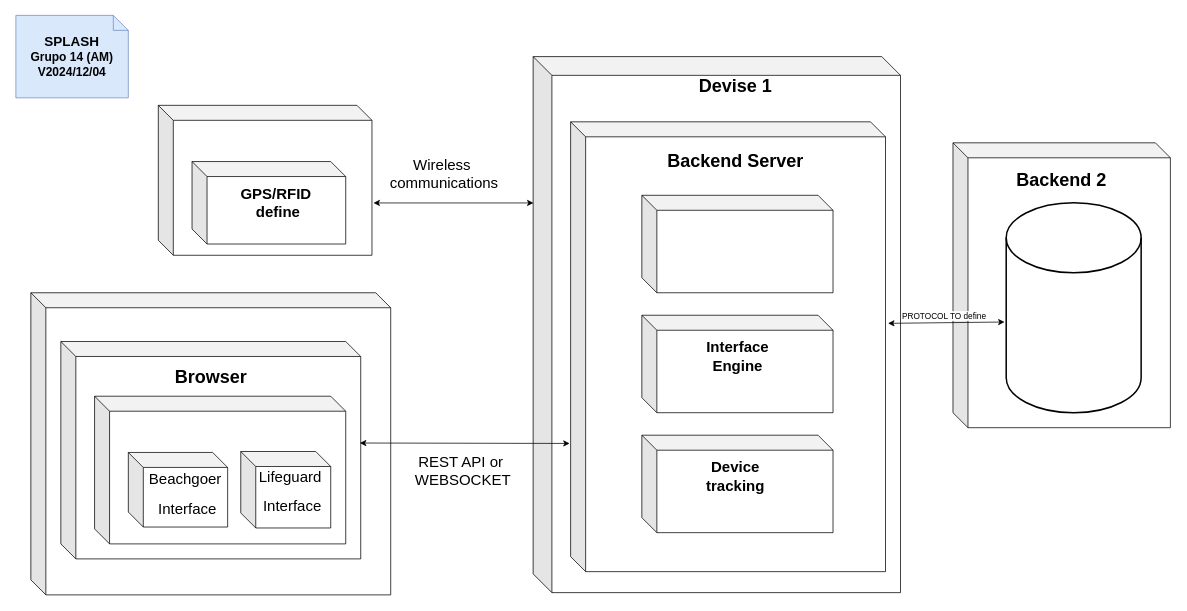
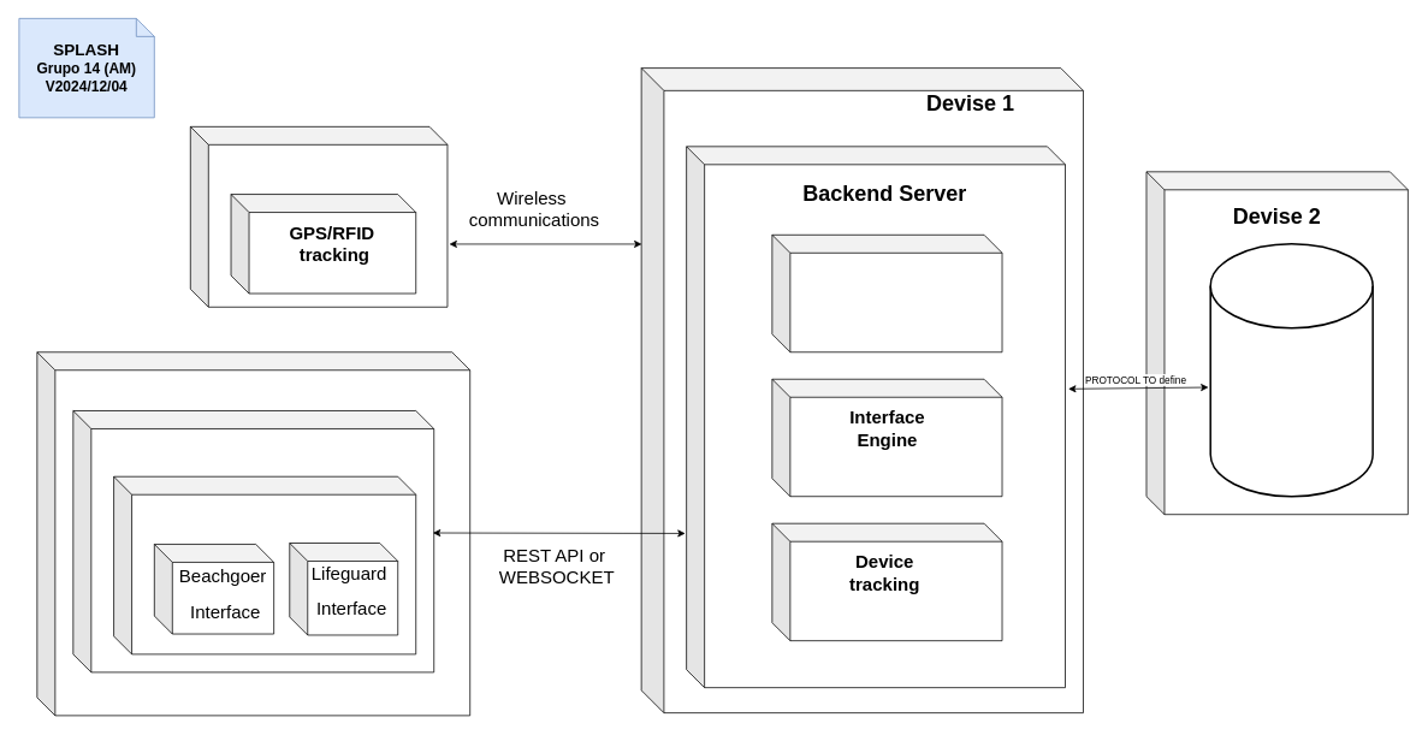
  <mxCell id="0" />
  <mxCell id="1" parent="0" />
  <mxCell id="2" value="&lt;b&gt;&lt;font style=&quot;font-size: 18px;&quot;&gt;SPLASH&lt;/font&gt;&lt;/b&gt;&lt;div&gt;&lt;b&gt;&lt;font size=&quot;3&quot;&gt;Grupo 14 (AM)&lt;/font&gt;&lt;/b&gt;&lt;/div&gt;&lt;div&gt;&lt;b&gt;&lt;font size=&quot;3&quot;&gt;V2024/12/04&lt;/font&gt;&lt;/b&gt;&lt;/div&gt;" style="shape=note;size=20;whiteSpace=wrap;html=1;fillColor=#dae8fc;strokeColor=#6c8ebf;" vertex="1" parent="1"><mxGeometry x="20" y="20" width="150" height="110" as="geometry" /></mxCell>
  <mxCell id="3" value="&lt;h3 style=&quot;margin-top: -85px; margin-bottom: 0px; padding-top: 0px;&quot;&gt;&lt;br&gt;&lt;/h3&gt;" style="shape=cube;whiteSpace=wrap;html=1;boundedLbl=1;backgroundOutline=1;darkOpacity=0.05;darkOpacity2=0.1;align=center;" vertex="1" parent="1"><mxGeometry x="40" y="390" width="480" height="403" as="geometry" /></mxCell>
  <mxCell id="4" value="&lt;h3 style=&quot;margin-top: -85px; margin-bottom: 0px; padding-top: 0px;&quot;&gt;&lt;br&gt;&lt;/h3&gt;" style="shape=cube;whiteSpace=wrap;html=1;boundedLbl=1;backgroundOutline=1;darkOpacity=0.05;darkOpacity2=0.1;align=center;" vertex="1" parent="1"><mxGeometry x="80" y="455" width="400" height="290" as="geometry" /></mxCell>
  <mxCell id="5" value="&lt;h3 style=&quot;margin-top: -85px; margin-bottom: 0px; padding-top: 0px;&quot;&gt;&lt;br&gt;&lt;/h3&gt;" style="shape=cube;whiteSpace=wrap;html=1;boundedLbl=1;backgroundOutline=1;darkOpacity=0.05;darkOpacity2=0.1;align=center;" vertex="1" parent="1"><mxGeometry x="210" y="140" width="285" height="200" as="geometry" /></mxCell>
  <mxCell id="6" value="&lt;h3 style=&quot;margin-top: -85px; margin-bottom: 0px; padding-top: 0px;&quot;&gt;&lt;br&gt;&lt;/h3&gt;" style="shape=cube;whiteSpace=wrap;html=1;boundedLbl=1;backgroundOutline=1;darkOpacity=0.05;darkOpacity2=0.1;align=center;size=25;" vertex="1" parent="1"><mxGeometry x="710" y="75" width="490" height="715" as="geometry" /></mxCell>
  <mxCell id="7" value="&lt;h3 style=&quot;margin-top: -85px; margin-bottom: 0px; padding-top: 0px;&quot;&gt;&lt;br&gt;&lt;/h3&gt;" style="shape=cube;whiteSpace=wrap;html=1;boundedLbl=1;backgroundOutline=1;darkOpacity=0.05;darkOpacity2=0.1;align=center;" vertex="1" parent="1"><mxGeometry x="760" y="162" width="420" height="600" as="geometry" /></mxCell>
- <mxCell id="8" value="&lt;h1 style=&quot;margin-top: 0px; margin-bottom: 0px; padding-top: 0px;&quot;&gt;Browser&lt;/h1&gt;" style="text;html=1;align=center;verticalAlign=middle;whiteSpace=wrap;rounded=0;" vertex="1" parent="1"><mxGeometry x="182.5" y="488" width="195" height="30" as="geometry" /></mxCell>
  <mxCell id="9" value="&lt;h1 style=&quot;margin-top: 0px; margin-bottom: 0px; padding-top: 0px;&quot;&gt;Backend Server&lt;/h1&gt;" style="text;html=1;align=center;verticalAlign=middle;whiteSpace=wrap;rounded=0;" vertex="1" parent="1"><mxGeometry x="875" y="200" width="210" height="30" as="geometry" /></mxCell>
  <mxCell id="10" value="&lt;h3 style=&quot;margin-top: -85px; margin-bottom: 0px; padding-top: 0px;&quot;&gt;&lt;br&gt;&lt;/h3&gt;" style="shape=cube;whiteSpace=wrap;html=1;boundedLbl=1;backgroundOutline=1;darkOpacity=0.05;darkOpacity2=0.1;align=center;" vertex="1" parent="1"><mxGeometry x="125" y="528" width="335" height="197" as="geometry" /></mxCell>
  <mxCell id="11" value="" style="shape=cube;whiteSpace=wrap;html=1;boundedLbl=1;backgroundOutline=1;darkOpacity=0.05;darkOpacity2=0.1;align=center;" vertex="1" parent="1"><mxGeometry x="255" y="215" width="205" height="110" as="geometry" /></mxCell>
- <mxCell id="12" value="&lt;h2&gt;&lt;font style=&quot;font-size: 20px;&quot;&gt;GPS/RFID&amp;nbsp;&lt;br&gt;define&lt;/font&gt;&lt;/h2&gt;" style="text;html=1;align=center;verticalAlign=middle;whiteSpace=wrap;rounded=0;" vertex="1" parent="1"><mxGeometry x="300" y="250" width="140" height="40" as="geometry" /></mxCell>
+ <mxCell id="12" value="&lt;h2&gt;&lt;font style=&quot;font-size: 20px;&quot;&gt;GPS/RFID&amp;nbsp;&lt;br&gt;tracking&lt;/font&gt;&lt;/h2&gt;" style="text;html=1;align=center;verticalAlign=middle;whiteSpace=wrap;rounded=0;" vertex="1" parent="1"><mxGeometry x="300" y="250" width="140" height="40" as="geometry" /></mxCell>
  <mxCell id="13" style="edgeStyle=orthogonalEdgeStyle;rounded=0;orthogonalLoop=1;jettySize=auto;html=1;exitX=0.5;exitY=1;exitDx=0;exitDy=0;" edge="1" parent="1" source="12" target="12"><mxGeometry relative="1" as="geometry" /></mxCell>
  <mxCell id="14" value="&lt;h3 style=&quot;margin-top: -85px; margin-bottom: 0px; padding-top: 0px;&quot;&gt;&lt;br&gt;&lt;/h3&gt;" style="shape=cube;whiteSpace=wrap;html=1;boundedLbl=1;backgroundOutline=1;darkOpacity=0.05;darkOpacity2=0.1;align=center;" vertex="1" parent="1"><mxGeometry x="855" y="260" width="255" height="130" as="geometry" /></mxCell>
  <mxCell id="15" value="&lt;h3 style=&quot;margin-top: -85px; margin-bottom: 0px; padding-top: 0px;&quot;&gt;&lt;br&gt;&lt;/h3&gt;" style="shape=cube;whiteSpace=wrap;html=1;boundedLbl=1;backgroundOutline=1;darkOpacity=0.05;darkOpacity2=0.1;align=center;" vertex="1" parent="1"><mxGeometry x="855" y="420" width="255" height="130" as="geometry" /></mxCell>
  <mxCell id="16" value="&lt;h3 style=&quot;margin-top: -85px; margin-bottom: 0px; padding-top: 0px;&quot;&gt;&lt;br&gt;&lt;/h3&gt;" style="shape=cube;whiteSpace=wrap;html=1;boundedLbl=1;backgroundOutline=1;darkOpacity=0.05;darkOpacity2=0.1;align=center;" vertex="1" parent="1"><mxGeometry x="855" y="580" width="255" height="130" as="geometry" /></mxCell>
  <mxCell id="17" value="&lt;h2&gt;&lt;font style=&quot;font-size: 20px;&quot;&gt;Interface Engine&lt;/font&gt;&lt;/h2&gt;" style="text;html=1;align=center;verticalAlign=middle;whiteSpace=wrap;rounded=0;" vertex="1" parent="1"><mxGeometry x="952.5" y="460" width="60" height="30" as="geometry" /></mxCell>
  <mxCell id="18" value="&lt;h2&gt;&lt;font style=&quot;font-size: 20px;&quot;&gt;Device tracking&lt;/font&gt;&lt;/h2&gt;" style="text;html=1;align=center;verticalAlign=middle;whiteSpace=wrap;rounded=0;" vertex="1" parent="1"><mxGeometry x="950" y="620" width="60" height="30" as="geometry" /></mxCell>
  <mxCell id="19" value="&lt;h3 style=&quot;margin-top: -85px; margin-bottom: 0px; padding-top: 0px;&quot;&gt;&lt;br&gt;&lt;/h3&gt;" style="shape=cube;whiteSpace=wrap;html=1;boundedLbl=1;backgroundOutline=1;darkOpacity=0.05;darkOpacity2=0.1;align=center;" vertex="1" parent="1"><mxGeometry x="1270" y="190" width="290" height="380" as="geometry" /></mxCell>
  <mxCell id="20" value="" style="strokeWidth=2;html=1;shape=mxgraph.flowchart.database;whiteSpace=wrap;direction=east;" vertex="1" parent="1"><mxGeometry x="1341" y="270" width="180" height="280" as="geometry" /></mxCell>
  <mxCell id="21" value="" style="shape=cube;whiteSpace=wrap;html=1;boundedLbl=1;backgroundOutline=1;darkOpacity=0.05;darkOpacity2=0.1;" vertex="1" parent="1"><mxGeometry x="170" y="603" width="132.5" height="99.5" as="geometry" /></mxCell>
  <mxCell id="22" value="" style="shape=cube;whiteSpace=wrap;html=1;boundedLbl=1;backgroundOutline=1;darkOpacity=0.05;darkOpacity2=0.1;" vertex="1" parent="1"><mxGeometry x="320" y="601.75" width="120" height="102" as="geometry" /></mxCell>
  <mxCell id="23" value="&lt;h3&gt;&lt;span style=&quot;background-color: initial; font-weight: normal;&quot;&gt;&lt;font style=&quot;font-size: 20px;&quot;&gt;Beachgoer&amp;nbsp;&lt;/font&gt;&lt;/span&gt;&lt;/h3&gt;&lt;h3&gt;&lt;span style=&quot;background-color: initial; font-weight: normal;&quot;&gt;&lt;font style=&quot;font-size: 20px;&quot;&gt;Interface&lt;/font&gt;&lt;/span&gt;&lt;/h3&gt;" style="text;html=1;align=center;verticalAlign=middle;whiteSpace=wrap;rounded=0;" vertex="1" parent="1"><mxGeometry x="195" y="603" width="107.5" height="110" as="geometry" /></mxCell>
  <mxCell id="24" value="&lt;h3&gt;&lt;font style=&quot;font-size: 20px;&quot;&gt;&lt;span style=&quot;background-color: initial; font-weight: normal;&quot;&gt;Lifeguard&lt;/span&gt;&lt;span style=&quot;background-color: initial; font-weight: normal;&quot;&gt;&amp;nbsp;&lt;/span&gt;&lt;/font&gt;&lt;/h3&gt;&lt;h3&gt;&lt;span style=&quot;background-color: initial; font-weight: normal;&quot;&gt;&lt;font style=&quot;font-size: 20px;&quot;&gt;Interface&lt;/font&gt;&lt;/span&gt;&lt;/h3&gt;" style="text;html=1;align=center;verticalAlign=middle;whiteSpace=wrap;rounded=0;" vertex="1" parent="1"><mxGeometry x="330" y="600" width="117.5" height="110" as="geometry" /></mxCell>
  <mxCell id="25" value="" style="endArrow=classic;startArrow=classic;html=1;rounded=0;entryX=-0.012;entryY=0.568;entryDx=0;entryDy=0;entryPerimeter=0;exitX=1.008;exitY=0.448;exitDx=0;exitDy=0;exitPerimeter=0;" edge="1" parent="1" source="7" target="20"><mxGeometry width="50" height="50" relative="1" as="geometry"><mxPoint x="1130" y="440" as="sourcePoint" /><mxPoint x="1180" y="390" as="targetPoint" /></mxGeometry></mxCell>
  <mxCell id="26" value="PROTOCOL TO define" style="edgeLabel;html=1;align=center;verticalAlign=middle;resizable=0;points=[];" connectable="0" vertex="1" parent="25"><mxGeometry x="-0.135" y="2" relative="1" as="geometry"><mxPoint x="7" y="-8" as="offset" /></mxGeometry></mxCell>
  <mxCell id="27" value="" style="endArrow=classic;startArrow=classic;html=1;rounded=0;exitX=0.997;exitY=0.467;exitDx=0;exitDy=0;exitPerimeter=0;entryX=-0.003;entryY=0.715;entryDx=0;entryDy=0;entryPerimeter=0;" edge="1" parent="1" source="4" target="7"><mxGeometry width="50" height="50" relative="1" as="geometry"><mxPoint x="610" y="592" as="sourcePoint" /><mxPoint x="771.2" y="528.48" as="targetPoint" /></mxGeometry></mxCell>
  <mxCell id="28" value="&lt;font style=&quot;font-size: 20px;&quot;&gt;REST API or&amp;nbsp;&lt;/font&gt;&lt;div&gt;&lt;font style=&quot;font-size: 20px;&quot;&gt;WEBSOCKET&lt;/font&gt;&lt;/div&gt;" style="edgeLabel;html=1;align=center;verticalAlign=middle;resizable=0;points=[];" connectable="0" vertex="1" parent="27"><mxGeometry x="-0.481" y="-3" relative="1" as="geometry"><mxPoint x="64" y="33" as="offset" /></mxGeometry></mxCell>
- <mxCell id="29" value="&lt;h1 style=&quot;margin-top: 0px; margin-bottom: 0px; padding-top: 0px;&quot;&gt;Devise 1&lt;/h1&gt;" style="text;html=1;align=center;verticalAlign=middle;whiteSpace=wrap;rounded=0;" vertex="1" parent="1"><mxGeometry x="870" y="100" width="220" height="30" as="geometry" /></mxCell>
- <mxCell id="30" value="&lt;h1 style=&quot;margin-top: 0px; margin-bottom: 0px; padding-top: 0px;&quot;&gt;Backend 2&lt;/h1&gt;" style="text;html=1;align=center;verticalAlign=middle;whiteSpace=wrap;rounded=0;" vertex="1" parent="1"><mxGeometry x="1305" y="225" width="220" height="30" as="geometry" /></mxCell>
+ <mxCell id="29" value="&lt;h1 style=&quot;margin-top: 0px; margin-bottom: 0px; padding-top: 0px;&quot;&gt;Devise 1&lt;/h1&gt;" style="text;html=1;align=center;verticalAlign=middle;whiteSpace=wrap;rounded=0;" vertex="1" parent="1"><mxGeometry x="965" y="100" width="220" height="30" as="geometry" /></mxCell>
+ <mxCell id="30" value="&lt;h1 style=&quot;margin-top: 0px; margin-bottom: 0px; padding-top: 0px;&quot;&gt;Devise 2&lt;/h1&gt;" style="text;html=1;align=center;verticalAlign=middle;whiteSpace=wrap;rounded=0;" vertex="1" parent="1"><mxGeometry x="1305" y="225" width="220" height="30" as="geometry" /></mxCell>
  <mxCell id="31" value="" style="endArrow=classic;startArrow=classic;html=1;rounded=0;exitX=1.007;exitY=0.651;exitDx=0;exitDy=0;exitPerimeter=0;entryX=0.001;entryY=0.273;entryDx=0;entryDy=0;entryPerimeter=0;" edge="1" parent="1" source="5" target="6"><mxGeometry width="50" height="50" relative="1" as="geometry"><mxPoint x="610" y="240" as="sourcePoint" /><mxPoint x="660" y="190" as="targetPoint" /></mxGeometry></mxCell>
  <mxCell id="32" value="&lt;font style=&quot;font-size: 20px;&quot;&gt;Wireless&amp;nbsp;&lt;/font&gt;&lt;div&gt;&lt;font style=&quot;font-size: 20px;&quot;&gt;communications&lt;/font&gt;&lt;/div&gt;" style="edgeLabel;html=1;align=center;verticalAlign=middle;resizable=0;points=[];" connectable="0" vertex="1" parent="31"><mxGeometry x="-0.23" relative="1" as="geometry"><mxPoint x="12" y="-40" as="offset" /></mxGeometry></mxCell>
